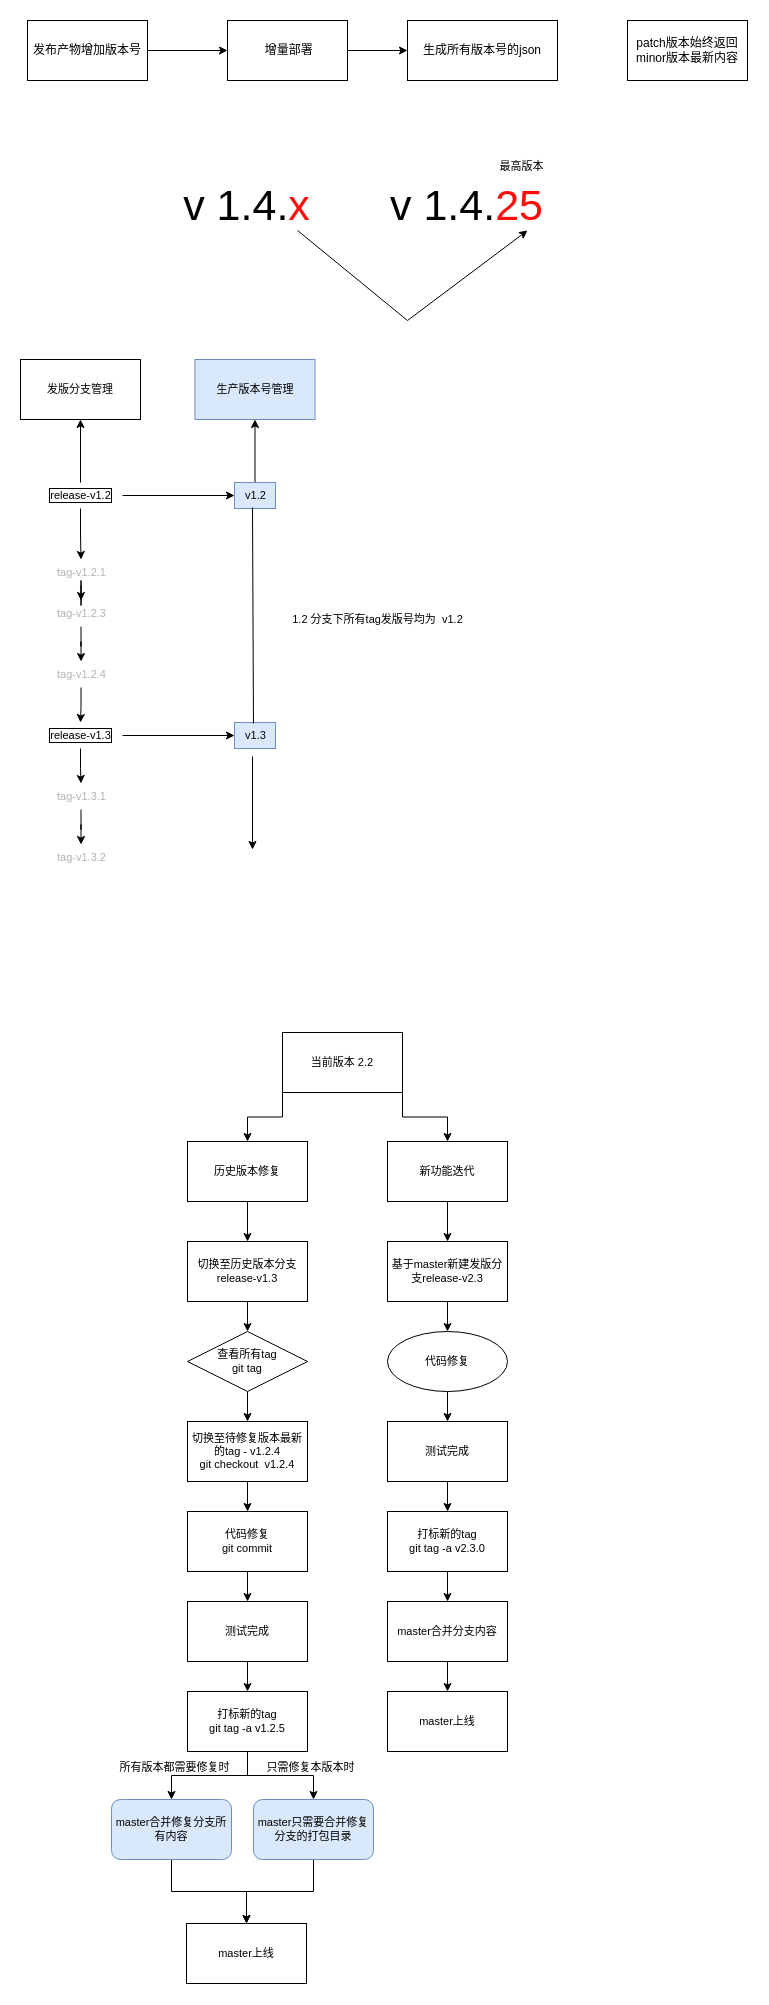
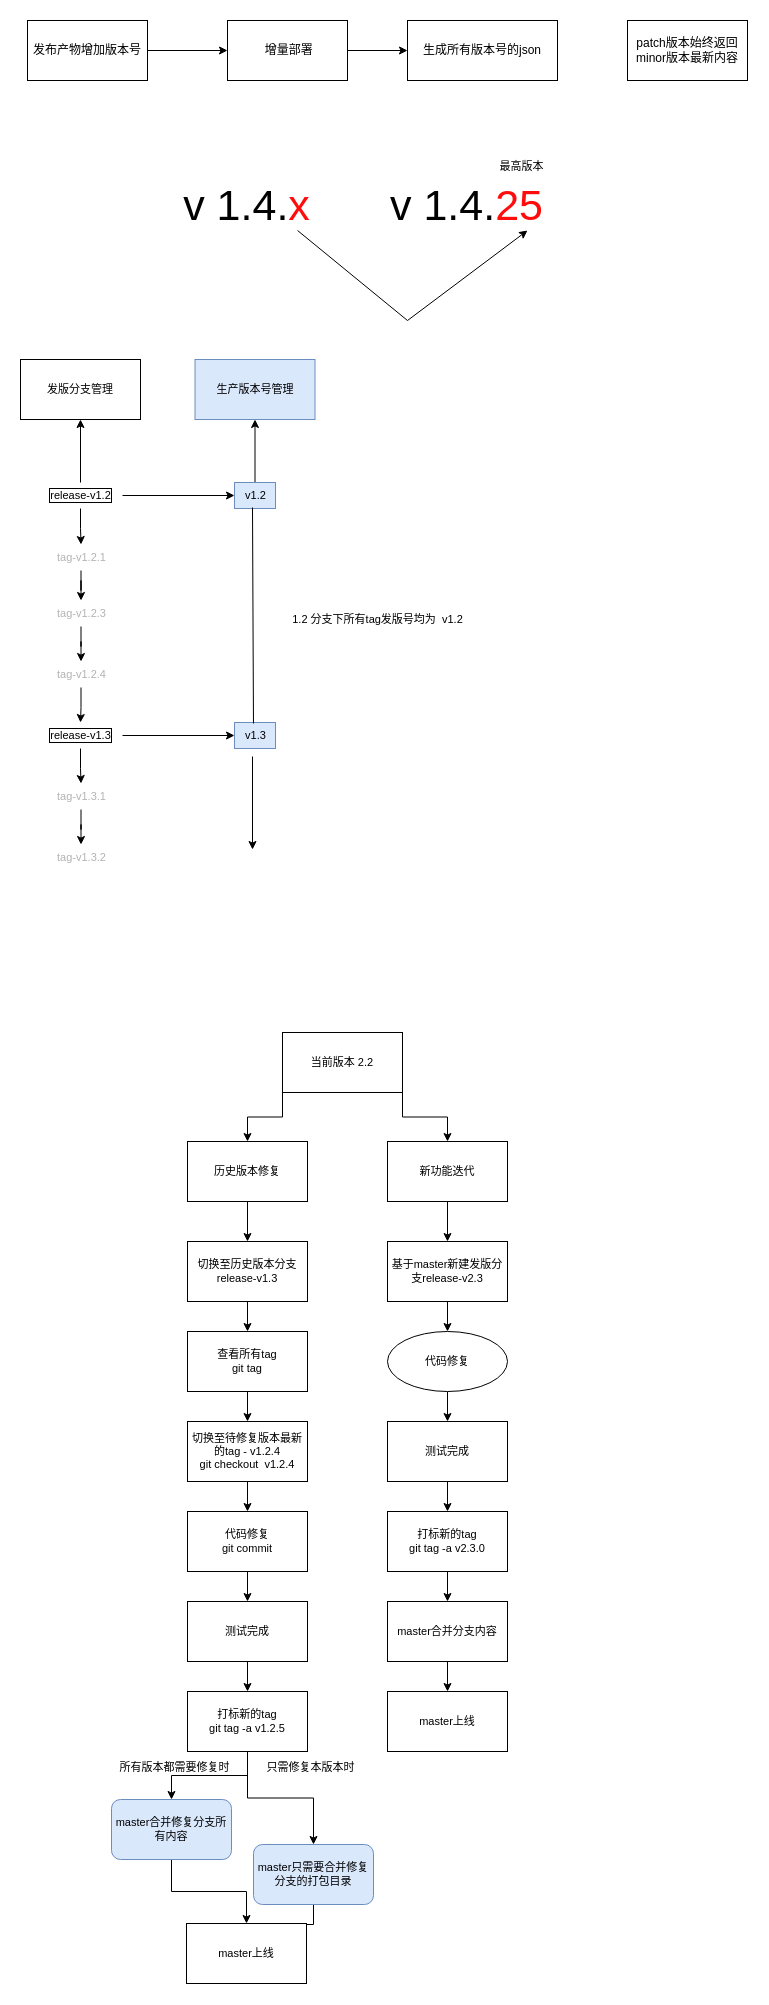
  <mxCell id="0" />
  <mxCell id="1" parent="0" />
  <mxCell id="2" value="" style="edgeStyle=orthogonalEdgeStyle;rounded=0;orthogonalLoop=1;jettySize=auto;html=1;" edge="1" parent="1" source="3" target="5"><mxGeometry relative="1" as="geometry" /></mxCell>
  <mxCell id="3" value="发布产物增加版本号" style="rounded=0;whiteSpace=wrap;html=1;" vertex="1" parent="1"><mxGeometry x="27" y="20" width="120" height="60" as="geometry" /></mxCell>
  <mxCell id="4" value="" style="edgeStyle=orthogonalEdgeStyle;rounded=0;orthogonalLoop=1;jettySize=auto;html=1;" edge="1" parent="1" source="5" target="6"><mxGeometry relative="1" as="geometry" /></mxCell>
  <mxCell id="5" value="&amp;nbsp;增量部署" style="rounded=0;whiteSpace=wrap;html=1;" vertex="1" parent="1"><mxGeometry x="227" y="20" width="120" height="60" as="geometry" /></mxCell>
  <mxCell id="6" value="生成所有版本号的json" style="rounded=0;whiteSpace=wrap;html=1;" vertex="1" parent="1"><mxGeometry x="407" y="20" width="150" height="60" as="geometry" /></mxCell>
  <mxCell id="7" value="&lt;p class=&quot;sl-paragraph&quot;&gt;patch版本始终返回minor版本最新内容&lt;/p&gt;&lt;p class=&quot;sl-paragraph&quot;&gt;&lt;/p&gt;" style="rounded=0;whiteSpace=wrap;html=1;" vertex="1" parent="1"><mxGeometry x="627" y="20" width="120" height="60" as="geometry" /></mxCell>
  <mxCell id="8" value="&lt;font style=&quot;font-size: 43px;&quot;&gt;v 1.4.&lt;font color=&quot;#ff0d0d&quot;&gt;x&lt;/font&gt;&lt;/font&gt;" style="text;html=1;align=center;verticalAlign=middle;resizable=0;points=[];autosize=1;strokeColor=none;fillColor=none;" vertex="1" parent="1"><mxGeometry x="171" y="170" width="150" height="70" as="geometry" /></mxCell>
  <mxCell id="9" value="&lt;font style=&quot;font-size: 43px;&quot;&gt;v 1.4.&lt;font color=&quot;#ff0d0d&quot;&gt;25&lt;/font&gt;&lt;/font&gt;" style="text;html=1;align=center;verticalAlign=middle;resizable=0;points=[];autosize=1;strokeColor=none;fillColor=none;" vertex="1" parent="1"><mxGeometry x="376" y="170" width="180" height="70" as="geometry" /></mxCell>
  <mxCell id="10" value="&lt;font style=&quot;font-size: 11px;&quot;&gt;最高版本&lt;/font&gt;" style="text;html=1;align=center;verticalAlign=middle;resizable=0;points=[];autosize=1;strokeColor=none;fillColor=none;fontSize=43;" vertex="1" parent="1"><mxGeometry x="486" y="120" width="70" height="70" as="geometry" /></mxCell>
  <mxCell id="11" value="" style="endArrow=classic;html=1;rounded=0;fontSize=11;fontColor=#FF0D0D;exitX=0.867;exitY=0.857;exitDx=0;exitDy=0;exitPerimeter=0;entryX=0.861;entryY=0.857;entryDx=0;entryDy=0;entryPerimeter=0;" edge="1" parent="1"><mxGeometry width="50" height="50" relative="1" as="geometry"><mxPoint x="297.05" y="229.99" as="sourcePoint" /><mxPoint x="526.98" y="229.99" as="targetPoint" /><Array as="points"><mxPoint x="407" y="320" /></Array></mxGeometry></mxCell>
  <mxCell id="12" value="" style="edgeStyle=orthogonalEdgeStyle;rounded=0;orthogonalLoop=1;jettySize=auto;html=1;fontSize=11;fontColor=#000000;" edge="1" parent="1" source="15" target="17"><mxGeometry relative="1" as="geometry" /></mxCell>
  <mxCell id="13" value="" style="edgeStyle=orthogonalEdgeStyle;rounded=0;orthogonalLoop=1;jettySize=auto;html=1;fontSize=11;fontColor=#33001A;" edge="1" parent="1" source="15" target="27"><mxGeometry relative="1" as="geometry" /></mxCell>
  <mxCell id="14" value="" style="edgeStyle=orthogonalEdgeStyle;rounded=0;orthogonalLoop=1;jettySize=auto;html=1;fontSize=11;fontColor=#000000;" edge="1" parent="1" source="15" target="31"><mxGeometry relative="1" as="geometry" /></mxCell>
  <mxCell id="15" value="&lt;font&gt;release-v1.2&lt;/font&gt;" style="text;html=1;align=center;verticalAlign=middle;resizable=0;points=[];autosize=1;strokeColor=none;fillColor=none;fontSize=11;fontColor=#000000;labelBackgroundColor=default;labelBorderColor=default;spacing=2;" vertex="1" parent="1"><mxGeometry x="38" y="482" width="84" height="26" as="geometry" /></mxCell>
  <mxCell id="16" value="" style="edgeStyle=orthogonalEdgeStyle;rounded=0;orthogonalLoop=1;jettySize=auto;html=1;fontSize=11;fontColor=#B3B3B3;" edge="1" parent="1" source="17" target="19"><mxGeometry relative="1" as="geometry" /></mxCell>
- <mxCell id="17" value="&lt;font&gt;tag-v1.2.1&lt;/font&gt;" style="text;html=1;align=center;verticalAlign=middle;resizable=0;points=[];autosize=1;strokeColor=none;fillColor=none;fontSize=11;fontColor=#B3B3B3;" vertex="1" parent="1"><mxGeometry x="45" y="559" width="71" height="26" as="geometry" /></mxCell>
+ <mxCell id="17" value="&lt;font&gt;tag-v1.2.1&lt;/font&gt;" style="text;html=1;align=center;verticalAlign=middle;resizable=0;points=[];autosize=1;strokeColor=none;fillColor=none;fontSize=11;fontColor=#B3B3B3;" vertex="1" parent="1"><mxGeometry x="45" y="544" width="71" height="26" as="geometry" /></mxCell>
  <mxCell id="18" value="" style="edgeStyle=orthogonalEdgeStyle;rounded=0;orthogonalLoop=1;jettySize=auto;html=1;fontSize=11;fontColor=#B3B3B3;" edge="1" parent="1" source="19" target="21"><mxGeometry relative="1" as="geometry" /></mxCell>
  <mxCell id="19" value="&lt;font&gt;tag-v1.2.3&lt;/font&gt;" style="text;html=1;align=center;verticalAlign=middle;resizable=0;points=[];autosize=1;strokeColor=none;fillColor=none;fontSize=11;fontColor=#B3B3B3;" vertex="1" parent="1"><mxGeometry x="45" y="600" width="71" height="26" as="geometry" /></mxCell>
  <mxCell id="20" value="" style="edgeStyle=orthogonalEdgeStyle;rounded=0;orthogonalLoop=1;jettySize=auto;html=1;fontSize=11;fontColor=#000000;" edge="1" parent="1" source="21" target="24"><mxGeometry relative="1" as="geometry" /></mxCell>
  <mxCell id="21" value="&lt;font&gt;tag-v1.2.4&lt;/font&gt;" style="text;html=1;align=center;verticalAlign=middle;resizable=0;points=[];autosize=1;strokeColor=none;fillColor=none;fontSize=11;fontColor=#B3B3B3;" vertex="1" parent="1"><mxGeometry x="45" y="661" width="71" height="26" as="geometry" /></mxCell>
  <mxCell id="22" value="" style="edgeStyle=orthogonalEdgeStyle;rounded=0;orthogonalLoop=1;jettySize=auto;html=1;fontSize=11;fontColor=#33001A;" edge="1" parent="1" source="24" target="25"><mxGeometry relative="1" as="geometry" /></mxCell>
  <mxCell id="23" value="" style="edgeStyle=orthogonalEdgeStyle;rounded=0;orthogonalLoop=1;jettySize=auto;html=1;fontSize=11;fontColor=#000000;" edge="1" parent="1" source="24" target="29"><mxGeometry relative="1" as="geometry" /></mxCell>
  <mxCell id="24" value="&lt;font&gt;release-v1.3&lt;/font&gt;" style="text;html=1;align=center;verticalAlign=middle;resizable=0;points=[];autosize=1;strokeColor=none;fillColor=none;fontSize=11;fontColor=#000000;labelBorderColor=default;" vertex="1" parent="1"><mxGeometry x="38" y="722" width="84" height="26" as="geometry" /></mxCell>
  <mxCell id="25" value="&lt;font&gt;v1.3&lt;/font&gt;" style="text;html=1;align=center;verticalAlign=middle;resizable=0;points=[];autosize=1;strokeColor=#6c8ebf;fillColor=#dae8fc;fontSize=11;fontColor=#000000;" vertex="1" parent="1"><mxGeometry x="234" y="722" width="41" height="26" as="geometry" /></mxCell>
  <mxCell id="26" value="" style="edgeStyle=orthogonalEdgeStyle;rounded=0;orthogonalLoop=1;jettySize=auto;html=1;fontSize=11;fontColor=#33001A;" edge="1" parent="1" source="27" target="32"><mxGeometry relative="1" as="geometry" /></mxCell>
  <mxCell id="27" value="&lt;font&gt;v1.2&lt;/font&gt;" style="text;html=1;align=center;verticalAlign=middle;resizable=0;points=[];autosize=1;strokeColor=#6c8ebf;fillColor=#dae8fc;fontSize=11;fontColor=#000000;" vertex="1" parent="1"><mxGeometry x="234" y="482" width="41" height="26" as="geometry" /></mxCell>
  <mxCell id="28" value="" style="edgeStyle=orthogonalEdgeStyle;rounded=0;orthogonalLoop=1;jettySize=auto;html=1;fontSize=11;fontColor=#B3B3B3;" edge="1" parent="1" source="29" target="30"><mxGeometry relative="1" as="geometry" /></mxCell>
  <mxCell id="29" value="&lt;font&gt;tag-v1.3.1&lt;/font&gt;" style="text;html=1;align=center;verticalAlign=middle;resizable=0;points=[];autosize=1;strokeColor=none;fillColor=none;fontSize=11;fontColor=#B3B3B3;" vertex="1" parent="1"><mxGeometry x="45" y="783" width="71" height="26" as="geometry" /></mxCell>
  <mxCell id="30" value="&lt;font&gt;tag-v1.3.2&lt;/font&gt;" style="text;html=1;align=center;verticalAlign=middle;resizable=0;points=[];autosize=1;strokeColor=none;fillColor=none;fontSize=11;fontColor=#B3B3B3;" vertex="1" parent="1"><mxGeometry x="45" y="844" width="71" height="26" as="geometry" /></mxCell>
  <mxCell id="31" value="发版分支管理" style="whiteSpace=wrap;html=1;fontSize=11;fontColor=#000000;" vertex="1" parent="1"><mxGeometry x="20" y="359" width="120" height="60" as="geometry" /></mxCell>
  <mxCell id="32" value="生产版本号管理" style="whiteSpace=wrap;html=1;fontSize=11;fillColor=#dae8fc;strokeColor=#6c8ebf;gradientColor=none;" vertex="1" parent="1"><mxGeometry x="194.5" y="359" width="120" height="60" as="geometry" /></mxCell>
  <mxCell id="33" value="" style="endArrow=none;html=1;rounded=0;fontSize=11;fontColor=#000000;exitX=0.463;exitY=0.038;exitDx=0;exitDy=0;exitPerimeter=0;entryX=0.439;entryY=0.962;entryDx=0;entryDy=0;entryPerimeter=0;" edge="1" parent="1" source="25" target="27"><mxGeometry width="50" height="50" relative="1" as="geometry"><mxPoint x="213" y="584" as="sourcePoint" /><mxPoint x="263" y="534" as="targetPoint" /></mxGeometry></mxCell>
  <mxCell id="34" value="" style="endArrow=classic;html=1;rounded=0;fontSize=11;fontColor=#000000;" edge="1" parent="1"><mxGeometry width="50" height="50" relative="1" as="geometry"><mxPoint x="252" y="756" as="sourcePoint" /><mxPoint x="252" y="849" as="targetPoint" /></mxGeometry></mxCell>
  <mxCell id="35" value="1.2 分支下所有tag发版号均为&amp;nbsp; v1.2" style="text;html=1;align=center;verticalAlign=middle;resizable=0;points=[];autosize=1;strokeColor=none;fillColor=none;fontSize=11;fontColor=#000000;" vertex="1" parent="1"><mxGeometry x="275" y="606" width="204" height="26" as="geometry" /></mxCell>
  <mxCell id="36" value="" style="edgeStyle=orthogonalEdgeStyle;rounded=0;orthogonalLoop=1;jettySize=auto;html=1;fontSize=11;fontColor=#000000;" edge="1" parent="1" source="37" target="41"><mxGeometry relative="1" as="geometry" /></mxCell>
  <mxCell id="37" value="历史版本修复" style="rounded=0;whiteSpace=wrap;html=1;labelBackgroundColor=none;labelBorderColor=none;fontSize=11;fontColor=#000000;" vertex="1" parent="1"><mxGeometry x="187" y="1141" width="120" height="60" as="geometry" /></mxCell>
  <mxCell id="38" value="" style="edgeStyle=orthogonalEdgeStyle;rounded=0;orthogonalLoop=1;jettySize=auto;html=1;fontSize=11;fontColor=#000000;" edge="1" parent="1" source="39" target="43"><mxGeometry relative="1" as="geometry" /></mxCell>
  <mxCell id="39" value="新功能迭代" style="rounded=0;whiteSpace=wrap;html=1;labelBackgroundColor=none;labelBorderColor=none;fontSize=11;fontColor=#000000;" vertex="1" parent="1"><mxGeometry x="387" y="1141" width="120" height="60" as="geometry" /></mxCell>
  <mxCell id="40" value="" style="edgeStyle=orthogonalEdgeStyle;rounded=0;orthogonalLoop=1;jettySize=auto;html=1;fontSize=11;fontColor=#000000;" edge="1" parent="1" source="41" target="48"><mxGeometry relative="1" as="geometry" /></mxCell>
  <mxCell id="41" value="切换至历史版本分支&lt;br&gt;release-v1.3" style="rounded=0;whiteSpace=wrap;html=1;labelBackgroundColor=none;labelBorderColor=none;fontSize=11;fontColor=#000000;" vertex="1" parent="1"><mxGeometry x="187" y="1241" width="120" height="60" as="geometry" /></mxCell>
  <mxCell id="42" value="" style="edgeStyle=orthogonalEdgeStyle;rounded=0;orthogonalLoop=1;jettySize=auto;html=1;fontSize=11;fontColor=#000000;" edge="1" parent="1" source="43" target="66"><mxGeometry relative="1" as="geometry" /></mxCell>
  <mxCell id="43" value="基于master新建发版分支release-v2.3" style="rounded=0;whiteSpace=wrap;html=1;labelBackgroundColor=none;labelBorderColor=none;fontSize=11;fontColor=#000000;" vertex="1" parent="1"><mxGeometry x="387" y="1241" width="120" height="60" as="geometry" /></mxCell>
  <mxCell id="44" style="edgeStyle=orthogonalEdgeStyle;rounded=0;orthogonalLoop=1;jettySize=auto;html=1;exitX=0;exitY=1;exitDx=0;exitDy=0;entryX=0.5;entryY=0;entryDx=0;entryDy=0;fontSize=11;fontColor=#000000;" edge="1" parent="1" source="46" target="37"><mxGeometry relative="1" as="geometry" /></mxCell>
  <mxCell id="45" style="edgeStyle=orthogonalEdgeStyle;rounded=0;orthogonalLoop=1;jettySize=auto;html=1;exitX=1;exitY=1;exitDx=0;exitDy=0;entryX=0.5;entryY=0;entryDx=0;entryDy=0;fontSize=11;fontColor=#000000;" edge="1" parent="1" source="46" target="39"><mxGeometry relative="1" as="geometry" /></mxCell>
  <mxCell id="46" value="&lt;span style=&quot;&quot;&gt;当前版本 2.2&lt;/span&gt;" style="rounded=0;whiteSpace=wrap;html=1;labelBackgroundColor=none;labelBorderColor=none;fontSize=11;fontColor=#000000;" vertex="1" parent="1"><mxGeometry x="282" y="1032" width="120" height="60" as="geometry" /></mxCell>
  <mxCell id="47" value="" style="edgeStyle=orthogonalEdgeStyle;rounded=0;orthogonalLoop=1;jettySize=auto;html=1;fontSize=11;fontColor=#000000;" edge="1" parent="1" source="48" target="50"><mxGeometry relative="1" as="geometry" /></mxCell>
- <mxCell id="48" value="查看所有tag&lt;br&gt;git tag" style="rhombus;whiteSpace=wrap;html=1;labelBackgroundColor=none;labelBorderColor=none;fontSize=11;fontColor=#000000;" vertex="1" parent="1"><mxGeometry x="187" y="1331" width="120" height="60" as="geometry" /></mxCell>
+ <mxCell id="48" value="查看所有tag&lt;br&gt;git tag" style="rounded=0;whiteSpace=wrap;html=1;labelBackgroundColor=none;labelBorderColor=none;fontSize=11;fontColor=#000000;" vertex="1" parent="1"><mxGeometry x="187" y="1331" width="120" height="60" as="geometry" /></mxCell>
  <mxCell id="49" value="" style="edgeStyle=orthogonalEdgeStyle;rounded=0;orthogonalLoop=1;jettySize=auto;html=1;fontSize=11;fontColor=#000000;" edge="1" parent="1" source="50" target="52"><mxGeometry relative="1" as="geometry" /></mxCell>
  <mxCell id="50" value="切换至待修复版本最新的tag - v1.2.4&lt;br&gt;git checkout&amp;nbsp; v1.2.4" style="rounded=0;whiteSpace=wrap;html=1;labelBackgroundColor=none;labelBorderColor=none;fontSize=11;fontColor=#000000;" vertex="1" parent="1"><mxGeometry x="187" y="1421" width="120" height="60" as="geometry" /></mxCell>
  <mxCell id="51" value="" style="edgeStyle=orthogonalEdgeStyle;rounded=0;orthogonalLoop=1;jettySize=auto;html=1;fontSize=11;fontColor=#000000;" edge="1" parent="1" source="52" target="54"><mxGeometry relative="1" as="geometry" /></mxCell>
  <mxCell id="52" value="代码修复&lt;br&gt;git commit" style="rounded=0;whiteSpace=wrap;html=1;labelBackgroundColor=none;labelBorderColor=none;fontSize=11;fontColor=#000000;" vertex="1" parent="1"><mxGeometry x="187" y="1511" width="120" height="60" as="geometry" /></mxCell>
  <mxCell id="53" value="" style="edgeStyle=orthogonalEdgeStyle;rounded=0;orthogonalLoop=1;jettySize=auto;html=1;fontSize=11;fontColor=#000000;" edge="1" parent="1" source="54" target="57"><mxGeometry relative="1" as="geometry" /></mxCell>
  <mxCell id="54" value="测试完成" style="rounded=0;whiteSpace=wrap;html=1;labelBackgroundColor=none;labelBorderColor=none;fontSize=11;fontColor=#000000;" vertex="1" parent="1"><mxGeometry x="187" y="1601" width="120" height="60" as="geometry" /></mxCell>
  <mxCell id="55" value="" style="edgeStyle=orthogonalEdgeStyle;rounded=0;orthogonalLoop=1;jettySize=auto;html=1;fontSize=11;fontColor=#000000;" edge="1" parent="1" source="57" target="59"><mxGeometry relative="1" as="geometry" /></mxCell>
  <mxCell id="56" style="edgeStyle=orthogonalEdgeStyle;rounded=0;orthogonalLoop=1;jettySize=auto;html=1;exitX=0.5;exitY=1;exitDx=0;exitDy=0;entryX=0.5;entryY=0;entryDx=0;entryDy=0;fontSize=11;fontColor=#000000;" edge="1" parent="1" source="57" target="62"><mxGeometry relative="1" as="geometry" /></mxCell>
  <mxCell id="57" value="打标新的tag&lt;br&gt;git tag -a v1.2.5" style="rounded=0;whiteSpace=wrap;html=1;labelBackgroundColor=none;labelBorderColor=none;fontSize=11;fontColor=#000000;" vertex="1" parent="1"><mxGeometry x="187" y="1691" width="120" height="60" as="geometry" /></mxCell>
  <mxCell id="58" style="edgeStyle=orthogonalEdgeStyle;rounded=0;orthogonalLoop=1;jettySize=auto;html=1;exitX=0.5;exitY=1;exitDx=0;exitDy=0;fontSize=11;fontColor=#000000;" edge="1" parent="1" source="59" target="60"><mxGeometry relative="1" as="geometry" /></mxCell>
- <mxCell id="59" value="master只需要合并修复分支的打包目录" style="rounded=1;whiteSpace=wrap;html=1;labelBackgroundColor=none;labelBorderColor=none;fontSize=11;fillColor=#dae8fc;strokeColor=#6c8ebf;" vertex="1" parent="1"><mxGeometry x="253" y="1799" width="120" height="60" as="geometry" /></mxCell>
+ <mxCell id="59" value="master只需要合并修复分支的打包目录" style="rounded=1;whiteSpace=wrap;html=1;labelBackgroundColor=none;labelBorderColor=none;fontSize=11;fillColor=#dae8fc;strokeColor=#6c8ebf;" vertex="1" parent="1"><mxGeometry x="253" y="1844" width="120" height="60" as="geometry" /></mxCell>
  <mxCell id="60" value="master上线" style="rounded=0;whiteSpace=wrap;html=1;labelBackgroundColor=none;labelBorderColor=none;fontSize=11;fontColor=#000000;" vertex="1" parent="1"><mxGeometry x="186" y="1923" width="120" height="60" as="geometry" /></mxCell>
  <mxCell id="61" style="edgeStyle=orthogonalEdgeStyle;rounded=0;orthogonalLoop=1;jettySize=auto;html=1;exitX=0.5;exitY=1;exitDx=0;exitDy=0;entryX=0.5;entryY=0;entryDx=0;entryDy=0;fontSize=11;fontColor=#000000;" edge="1" parent="1" source="62" target="60"><mxGeometry relative="1" as="geometry" /></mxCell>
  <mxCell id="62" value="master合并修复分支所有内容" style="whiteSpace=wrap;html=1;fontSize=11;fillColor=#dae8fc;strokeColor=#6c8ebf;rounded=1;labelBackgroundColor=none;labelBorderColor=none;" vertex="1" parent="1"><mxGeometry x="111" y="1799" width="120" height="60" as="geometry" /></mxCell>
  <mxCell id="63" value="只需修复本版本时" style="text;html=1;align=center;verticalAlign=middle;resizable=0;points=[];autosize=1;strokeColor=none;fillColor=none;fontSize=11;fontColor=#000000;" vertex="1" parent="1"><mxGeometry x="253" y="1754" width="114" height="26" as="geometry" /></mxCell>
  <mxCell id="64" value="所有版本都需要修复时" style="text;html=1;align=center;verticalAlign=middle;resizable=0;points=[];autosize=1;strokeColor=none;fillColor=none;fontSize=11;fontColor=#000000;" vertex="1" parent="1"><mxGeometry x="105" y="1754" width="138" height="26" as="geometry" /></mxCell>
  <mxCell id="65" value="" style="edgeStyle=orthogonalEdgeStyle;rounded=0;orthogonalLoop=1;jettySize=auto;html=1;fontSize=11;fontColor=#000000;" edge="1" parent="1" source="66" target="68"><mxGeometry relative="1" as="geometry" /></mxCell>
  <mxCell id="66" value="代码修复" style="ellipse;whiteSpace=wrap;html=1;labelBackgroundColor=none;labelBorderColor=none;fontSize=11;fontColor=#000000;" vertex="1" parent="1"><mxGeometry x="387" y="1331" width="120" height="60" as="geometry" /></mxCell>
  <mxCell id="67" value="" style="edgeStyle=orthogonalEdgeStyle;rounded=0;orthogonalLoop=1;jettySize=auto;html=1;fontSize=11;fontColor=#000000;" edge="1" parent="1" source="68" target="70"><mxGeometry relative="1" as="geometry" /></mxCell>
  <mxCell id="68" value="测试完成" style="rounded=0;whiteSpace=wrap;html=1;labelBackgroundColor=none;labelBorderColor=none;fontSize=11;fontColor=#000000;" vertex="1" parent="1"><mxGeometry x="387" y="1421" width="120" height="60" as="geometry" /></mxCell>
  <mxCell id="69" value="" style="edgeStyle=orthogonalEdgeStyle;rounded=0;orthogonalLoop=1;jettySize=auto;html=1;fontSize=11;fontColor=#000000;" edge="1" parent="1" source="70" target="72"><mxGeometry relative="1" as="geometry" /></mxCell>
  <mxCell id="70" value="打标新的tag&lt;br style=&quot;border-color: var(--border-color);&quot;&gt;git tag -a v2.3.0" style="rounded=0;whiteSpace=wrap;html=1;labelBackgroundColor=none;labelBorderColor=none;fontSize=11;fontColor=#000000;" vertex="1" parent="1"><mxGeometry x="387" y="1511" width="120" height="60" as="geometry" /></mxCell>
  <mxCell id="71" value="" style="edgeStyle=orthogonalEdgeStyle;rounded=0;orthogonalLoop=1;jettySize=auto;html=1;fontSize=11;fontColor=#000000;" edge="1" parent="1" source="72" target="73"><mxGeometry relative="1" as="geometry" /></mxCell>
  <mxCell id="72" value="master合并分支内容" style="rounded=0;whiteSpace=wrap;html=1;labelBackgroundColor=none;labelBorderColor=none;fontSize=11;fontColor=#000000;" vertex="1" parent="1"><mxGeometry x="387" y="1601" width="120" height="60" as="geometry" /></mxCell>
  <mxCell id="73" value="master上线" style="rounded=0;whiteSpace=wrap;html=1;labelBackgroundColor=none;labelBorderColor=none;fontSize=11;fontColor=#000000;" vertex="1" parent="1"><mxGeometry x="387" y="1691" width="120" height="60" as="geometry" /></mxCell>
